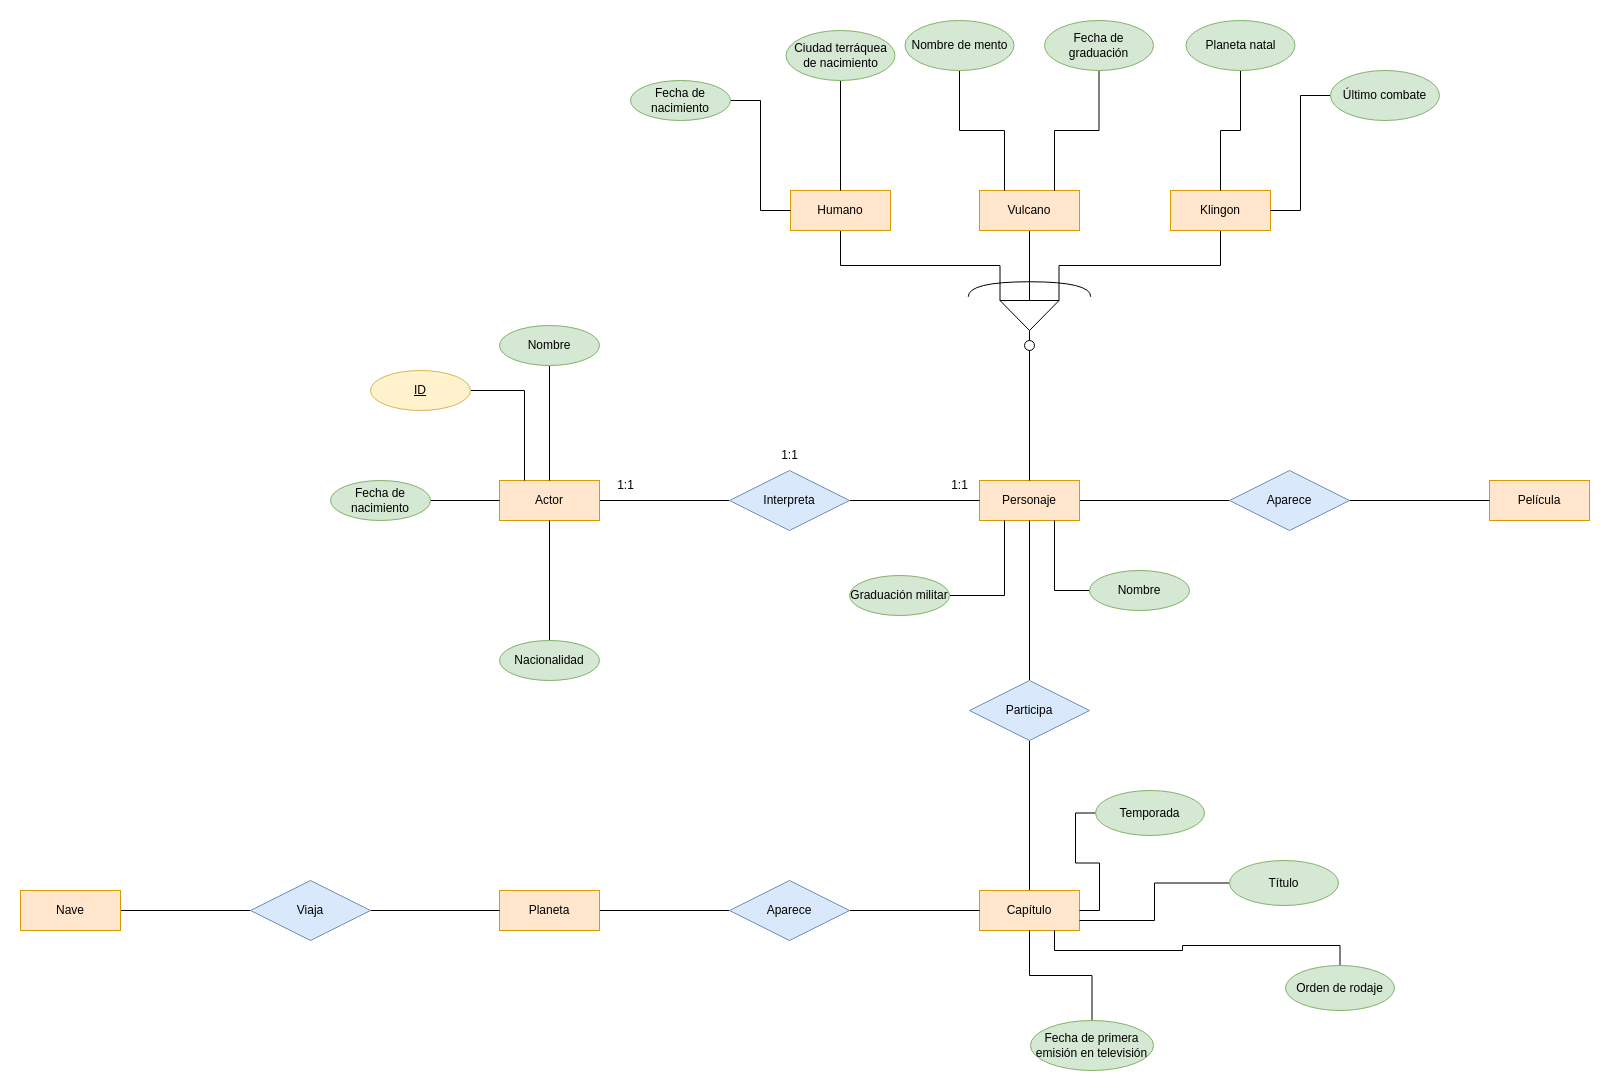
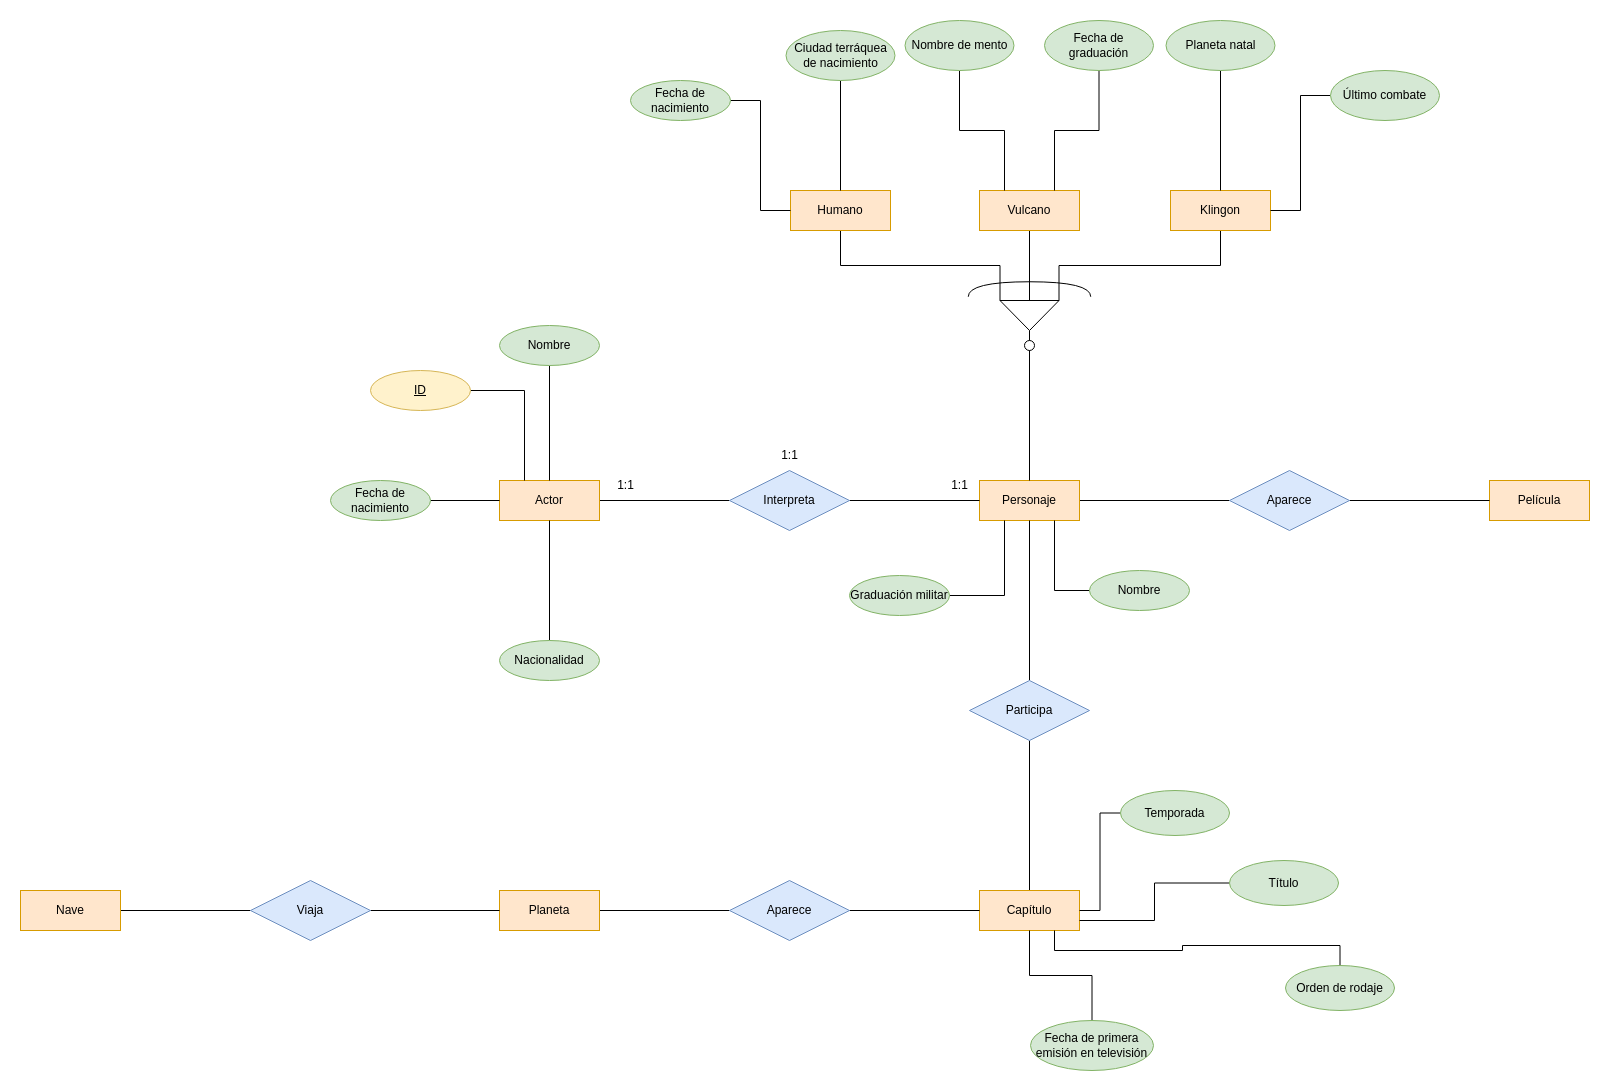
  <mxCell id="0" />
  <mxCell id="1" parent="0" />
  <mxCell id="2" style="edgeStyle=orthogonalEdgeStyle;rounded=0;orthogonalLoop=1;jettySize=auto;html=1;entryX=0;entryY=0.5;entryDx=0;entryDy=0;endArrow=none;endFill=0;" edge="1" parent="1" source="3" target="10"><mxGeometry relative="1" as="geometry" /></mxCell>
  <mxCell id="3" value="Personaje" style="whiteSpace=wrap;html=1;align=center;fillColor=#ffe6cc;strokeColor=#d79b00;" vertex="1" parent="1"><mxGeometry x="979" y="480" width="100" height="40" as="geometry" /></mxCell>
  <mxCell id="4" value="Película" style="whiteSpace=wrap;html=1;align=center;fillColor=#ffe6cc;strokeColor=#d79b00;" vertex="1" parent="1"><mxGeometry x="1489" y="480" width="100" height="40" as="geometry" /></mxCell>
  <mxCell id="5" style="edgeStyle=orthogonalEdgeStyle;rounded=0;orthogonalLoop=1;jettySize=auto;html=1;entryX=0;entryY=0.5;entryDx=0;entryDy=0;endArrow=none;endFill=0;" edge="1" parent="1" source="6" target="8"><mxGeometry relative="1" as="geometry" /></mxCell>
  <mxCell id="6" value="Actor" style="whiteSpace=wrap;html=1;align=center;fillColor=#ffe6cc;strokeColor=#d79b00;" vertex="1" parent="1"><mxGeometry x="499" y="480" width="100" height="40" as="geometry" /></mxCell>
  <mxCell id="7" style="edgeStyle=orthogonalEdgeStyle;rounded=0;orthogonalLoop=1;jettySize=auto;html=1;entryX=0;entryY=0.5;entryDx=0;entryDy=0;endArrow=none;endFill=0;" edge="1" parent="1" source="8" target="3"><mxGeometry relative="1" as="geometry" /></mxCell>
  <mxCell id="8" value="Interpreta" style="shape=rhombus;perimeter=rhombusPerimeter;whiteSpace=wrap;html=1;align=center;fillColor=#dae8fc;strokeColor=#6c8ebf;" vertex="1" parent="1"><mxGeometry x="729" y="470" width="120" height="60" as="geometry" /></mxCell>
  <mxCell id="9" style="edgeStyle=orthogonalEdgeStyle;rounded=0;orthogonalLoop=1;jettySize=auto;html=1;entryX=0;entryY=0.5;entryDx=0;entryDy=0;endArrow=none;endFill=0;" edge="1" parent="1" source="10" target="4"><mxGeometry relative="1" as="geometry" /></mxCell>
  <mxCell id="10" value="Aparece" style="shape=rhombus;perimeter=rhombusPerimeter;whiteSpace=wrap;html=1;align=center;fillColor=#dae8fc;strokeColor=#6c8ebf;" vertex="1" parent="1"><mxGeometry x="1229" y="470" width="120" height="60" as="geometry" /></mxCell>
  <mxCell id="11" style="edgeStyle=orthogonalEdgeStyle;rounded=0;orthogonalLoop=1;jettySize=auto;html=1;exitX=1;exitY=1;exitDx=0;exitDy=0;exitPerimeter=0;entryX=0.5;entryY=1;entryDx=0;entryDy=0;endArrow=none;endFill=0;" edge="1" parent="1" source="14" target="17"><mxGeometry relative="1" as="geometry" /></mxCell>
  <mxCell id="12" style="edgeStyle=orthogonalEdgeStyle;rounded=0;orthogonalLoop=1;jettySize=auto;html=1;exitX=0.5;exitY=1;exitDx=0;exitDy=0;exitPerimeter=0;entryX=0.5;entryY=1;entryDx=0;entryDy=0;endArrow=none;endFill=0;" edge="1" parent="1" source="14" target="18"><mxGeometry relative="1" as="geometry" /></mxCell>
  <mxCell id="13" style="edgeStyle=orthogonalEdgeStyle;rounded=0;orthogonalLoop=1;jettySize=auto;html=1;exitX=0;exitY=1;exitDx=0;exitDy=0;exitPerimeter=0;entryX=0.5;entryY=1;entryDx=0;entryDy=0;endArrow=none;endFill=0;" edge="1" parent="1" source="14" target="19"><mxGeometry relative="1" as="geometry" /></mxCell>
  <mxCell id="14" value="" style="verticalLabelPosition=bottom;verticalAlign=top;html=1;shape=mxgraph.basic.acute_triangle;dx=0.5;rotation=-180;" vertex="1" parent="1"><mxGeometry x="999.5" y="300" width="59" height="30" as="geometry" /></mxCell>
  <mxCell id="15" style="edgeStyle=orthogonalEdgeStyle;rounded=0;orthogonalLoop=1;jettySize=auto;html=1;entryX=0;entryY=0;entryDx=29.5;entryDy=0;entryPerimeter=0;endArrow=none;endFill=0;" edge="1" parent="1" source="3" target="14"><mxGeometry relative="1" as="geometry" /></mxCell>
  <mxCell id="16" value="" style="ellipse;whiteSpace=wrap;html=1;aspect=fixed;" vertex="1" parent="1"><mxGeometry x="1024" y="340" width="10" height="10" as="geometry" /></mxCell>
  <mxCell id="17" value="Humano" style="whiteSpace=wrap;html=1;align=center;fillColor=#ffe6cc;strokeColor=#d79b00;" vertex="1" parent="1"><mxGeometry x="790" y="190" width="100" height="40" as="geometry" /></mxCell>
  <mxCell id="18" value="Vulcano" style="whiteSpace=wrap;html=1;align=center;fillColor=#ffe6cc;strokeColor=#d79b00;" vertex="1" parent="1"><mxGeometry x="979" y="190" width="100" height="40" as="geometry" /></mxCell>
  <mxCell id="19" value="Klingon" style="whiteSpace=wrap;html=1;align=center;fillColor=#ffe6cc;strokeColor=#d79b00;" vertex="1" parent="1"><mxGeometry x="1170" y="190" width="100" height="40" as="geometry" /></mxCell>
  <mxCell id="20" value="" style="shape=requiredInterface;html=1;verticalLabelPosition=bottom;sketch=0;rotation=-90;" vertex="1" parent="1"><mxGeometry x="1021.5" y="227.5" width="15" height="122.5" as="geometry" /></mxCell>
  <mxCell id="21" value="1:1" style="text;html=1;align=center;verticalAlign=middle;resizable=0;points=[];autosize=1;strokeColor=none;fillColor=none;" vertex="1" parent="1"><mxGeometry x="605" y="470" width="40" height="30" as="geometry" /></mxCell>
  <mxCell id="22" value="1:1" style="text;html=1;align=center;verticalAlign=middle;resizable=0;points=[];autosize=1;strokeColor=none;fillColor=none;" vertex="1" parent="1"><mxGeometry x="939" y="470" width="40" height="30" as="geometry" /></mxCell>
  <mxCell id="23" value="1:1" style="text;html=1;align=center;verticalAlign=middle;resizable=0;points=[];autosize=1;strokeColor=none;fillColor=none;rotation=0;" vertex="1" parent="1"><mxGeometry x="769" y="440" width="40" height="30" as="geometry" /></mxCell>
  <mxCell id="24" style="edgeStyle=orthogonalEdgeStyle;rounded=0;orthogonalLoop=1;jettySize=auto;html=1;exitX=0.5;exitY=0;exitDx=0;exitDy=0;entryX=0.5;entryY=1;entryDx=0;entryDy=0;endArrow=none;endFill=0;" edge="1" parent="1" source="25" target="27"><mxGeometry relative="1" as="geometry" /></mxCell>
  <mxCell id="25" value="Capítulo" style="whiteSpace=wrap;html=1;align=center;fillColor=#ffe6cc;strokeColor=#d79b00;" vertex="1" parent="1"><mxGeometry x="979" y="890" width="100" height="40" as="geometry" /></mxCell>
  <mxCell id="26" style="edgeStyle=orthogonalEdgeStyle;rounded=0;orthogonalLoop=1;jettySize=auto;html=1;entryX=0.5;entryY=1;entryDx=0;entryDy=0;endArrow=none;endFill=0;" edge="1" parent="1" source="27" target="3"><mxGeometry relative="1" as="geometry" /></mxCell>
  <mxCell id="27" value="Participa" style="shape=rhombus;perimeter=rhombusPerimeter;whiteSpace=wrap;html=1;align=center;fillColor=#dae8fc;strokeColor=#6c8ebf;" vertex="1" parent="1"><mxGeometry x="969" y="680" width="120" height="60" as="geometry" /></mxCell>
  <mxCell id="28" style="edgeStyle=orthogonalEdgeStyle;rounded=0;orthogonalLoop=1;jettySize=auto;html=1;entryX=0;entryY=0.5;entryDx=0;entryDy=0;endArrow=none;endFill=0;" edge="1" parent="1" source="30" target="25"><mxGeometry relative="1" as="geometry" /></mxCell>
  <mxCell id="29" style="edgeStyle=orthogonalEdgeStyle;rounded=0;orthogonalLoop=1;jettySize=auto;html=1;entryX=1;entryY=0.5;entryDx=0;entryDy=0;endArrow=none;endFill=0;" edge="1" parent="1" source="30" target="31"><mxGeometry relative="1" as="geometry" /></mxCell>
  <mxCell id="30" value="Aparece" style="shape=rhombus;perimeter=rhombusPerimeter;whiteSpace=wrap;html=1;align=center;fillColor=#dae8fc;strokeColor=#6c8ebf;" vertex="1" parent="1"><mxGeometry x="729" y="880" width="120" height="60" as="geometry" /></mxCell>
  <mxCell id="31" value="Planeta" style="whiteSpace=wrap;html=1;align=center;fillColor=#ffe6cc;strokeColor=#d79b00;" vertex="1" parent="1"><mxGeometry x="499" y="890" width="100" height="40" as="geometry" /></mxCell>
  <mxCell id="32" style="edgeStyle=orthogonalEdgeStyle;rounded=0;orthogonalLoop=1;jettySize=auto;html=1;entryX=0;entryY=0.5;entryDx=0;entryDy=0;endArrow=none;endFill=0;" edge="1" parent="1" source="33" target="35"><mxGeometry relative="1" as="geometry" /></mxCell>
  <mxCell id="33" value="Nave" style="whiteSpace=wrap;html=1;align=center;fillColor=#ffe6cc;strokeColor=#d79b00;" vertex="1" parent="1"><mxGeometry x="20" y="890" width="100" height="40" as="geometry" /></mxCell>
  <mxCell id="34" style="edgeStyle=orthogonalEdgeStyle;rounded=0;orthogonalLoop=1;jettySize=auto;html=1;entryX=0;entryY=0.5;entryDx=0;entryDy=0;endArrow=none;endFill=0;" edge="1" parent="1" source="35" target="31"><mxGeometry relative="1" as="geometry" /></mxCell>
  <mxCell id="35" value="Viaja" style="shape=rhombus;perimeter=rhombusPerimeter;whiteSpace=wrap;html=1;align=center;fillColor=#dae8fc;strokeColor=#6c8ebf;" vertex="1" parent="1"><mxGeometry x="250" y="880" width="120" height="60" as="geometry" /></mxCell>
  <mxCell id="36" style="edgeStyle=orthogonalEdgeStyle;rounded=0;orthogonalLoop=1;jettySize=auto;html=1;entryX=0.5;entryY=0;entryDx=0;entryDy=0;endArrow=none;endFill=0;" edge="1" parent="1" source="37" target="6"><mxGeometry relative="1" as="geometry" /></mxCell>
  <mxCell id="37" value="Nombre" style="ellipse;whiteSpace=wrap;html=1;align=center;fillColor=#d5e8d4;strokeColor=#82b366;" vertex="1" parent="1"><mxGeometry x="499" y="325" width="100" height="40" as="geometry" /></mxCell>
  <mxCell id="38" style="edgeStyle=orthogonalEdgeStyle;rounded=0;orthogonalLoop=1;jettySize=auto;html=1;entryX=0;entryY=0.5;entryDx=0;entryDy=0;endArrow=none;endFill=0;" edge="1" parent="1" source="39" target="6"><mxGeometry relative="1" as="geometry" /></mxCell>
  <mxCell id="39" value="Fecha de nacimiento" style="ellipse;whiteSpace=wrap;html=1;align=center;fillColor=#d5e8d4;strokeColor=#82b366;" vertex="1" parent="1"><mxGeometry x="330" y="480" width="100" height="40" as="geometry" /></mxCell>
  <mxCell id="40" style="edgeStyle=orthogonalEdgeStyle;rounded=0;orthogonalLoop=1;jettySize=auto;html=1;entryX=0.5;entryY=1;entryDx=0;entryDy=0;endArrow=none;endFill=0;" edge="1" parent="1" source="41" target="6"><mxGeometry relative="1" as="geometry" /></mxCell>
  <mxCell id="41" value="Nacionalidad" style="ellipse;whiteSpace=wrap;html=1;align=center;fillColor=#d5e8d4;strokeColor=#82b366;" vertex="1" parent="1"><mxGeometry x="499" y="640" width="100" height="40" as="geometry" /></mxCell>
  <mxCell id="42" style="edgeStyle=orthogonalEdgeStyle;rounded=0;orthogonalLoop=1;jettySize=auto;html=1;exitX=1;exitY=0.5;exitDx=0;exitDy=0;entryX=0.25;entryY=0;entryDx=0;entryDy=0;endArrow=none;endFill=0;" edge="1" parent="1" source="43" target="6"><mxGeometry relative="1" as="geometry" /></mxCell>
  <mxCell id="43" value="ID" style="ellipse;whiteSpace=wrap;html=1;align=center;fontStyle=4;fillColor=#fff2cc;strokeColor=#d6b656;" vertex="1" parent="1"><mxGeometry x="370" y="370" width="100" height="40" as="geometry" /></mxCell>
  <mxCell id="44" style="edgeStyle=orthogonalEdgeStyle;rounded=0;orthogonalLoop=1;jettySize=auto;html=1;entryX=0.75;entryY=1;entryDx=0;entryDy=0;endArrow=none;endFill=0;" edge="1" parent="1" source="45" target="3"><mxGeometry relative="1" as="geometry" /></mxCell>
  <mxCell id="45" value="Nombre" style="ellipse;whiteSpace=wrap;html=1;align=center;fillColor=#d5e8d4;strokeColor=#82b366;" vertex="1" parent="1"><mxGeometry x="1089" y="570" width="100" height="40" as="geometry" /></mxCell>
  <mxCell id="46" style="edgeStyle=orthogonalEdgeStyle;rounded=0;orthogonalLoop=1;jettySize=auto;html=1;entryX=0.25;entryY=1;entryDx=0;entryDy=0;endArrow=none;endFill=0;" edge="1" parent="1" source="47" target="3"><mxGeometry relative="1" as="geometry" /></mxCell>
  <mxCell id="47" value="Graduación militar" style="ellipse;whiteSpace=wrap;html=1;align=center;fillColor=#d5e8d4;strokeColor=#82b366;" vertex="1" parent="1"><mxGeometry x="849" y="575" width="100" height="40" as="geometry" /></mxCell>
  <mxCell id="48" style="edgeStyle=orthogonalEdgeStyle;rounded=0;orthogonalLoop=1;jettySize=auto;html=1;entryX=0;entryY=0.5;entryDx=0;entryDy=0;endArrow=none;endFill=0;" edge="1" parent="1" source="49" target="17"><mxGeometry relative="1" as="geometry" /></mxCell>
  <mxCell id="49" value="Fecha de nacimiento" style="ellipse;whiteSpace=wrap;html=1;align=center;fillColor=#d5e8d4;strokeColor=#82b366;" vertex="1" parent="1"><mxGeometry y="80" width="100" height="40" as="geometry" x="630" /></mxCell>
  <mxCell id="50" style="edgeStyle=orthogonalEdgeStyle;rounded=0;orthogonalLoop=1;jettySize=auto;html=1;exitX=0.5;exitY=1;exitDx=0;exitDy=0;entryX=0.5;entryY=0;entryDx=0;entryDy=0;endArrow=none;endFill=0;" edge="1" parent="1" source="51" target="17"><mxGeometry relative="1" as="geometry" /></mxCell>
  <mxCell id="51" value="Ciudad terráquea de nacimiento" style="ellipse;whiteSpace=wrap;html=1;align=center;fillColor=#d5e8d4;strokeColor=#82b366;" vertex="1" parent="1"><mxGeometry x="785.5" y="30" width="109" height="50" as="geometry" /></mxCell>
  <mxCell id="52" style="edgeStyle=orthogonalEdgeStyle;rounded=0;orthogonalLoop=1;jettySize=auto;html=1;entryX=0.25;entryY=0;entryDx=0;entryDy=0;endArrow=none;endFill=0;" edge="1" parent="1" source="53" target="18"><mxGeometry relative="1" as="geometry" /></mxCell>
  <mxCell id="53" value="Nombre de mento" style="ellipse;whiteSpace=wrap;html=1;align=center;fillColor=#d5e8d4;strokeColor=#82b366;" vertex="1" parent="1"><mxGeometry x="904.5" y="20" width="109" height="50" as="geometry" /></mxCell>
  <mxCell id="54" style="edgeStyle=orthogonalEdgeStyle;rounded=0;orthogonalLoop=1;jettySize=auto;html=1;entryX=0.75;entryY=0;entryDx=0;entryDy=0;endArrow=none;endFill=0;" edge="1" parent="1" source="55" target="18"><mxGeometry relative="1" as="geometry" /></mxCell>
  <mxCell id="55" value="Fecha de graduación" style="ellipse;whiteSpace=wrap;html=1;align=center;fillColor=#d5e8d4;strokeColor=#82b366;" vertex="1" parent="1"><mxGeometry x="1044" y="20" width="109" height="50" as="geometry" /></mxCell>
  <mxCell id="56" style="edgeStyle=orthogonalEdgeStyle;rounded=0;orthogonalLoop=1;jettySize=auto;html=1;entryX=0.5;entryY=0;entryDx=0;entryDy=0;endArrow=none;endFill=0;" edge="1" parent="1" source="57" target="19"><mxGeometry relative="1" as="geometry" /></mxCell>
- <mxCell id="57" value="Planeta natal" style="ellipse;whiteSpace=wrap;html=1;align=center;fillColor=#d5e8d4;strokeColor=#82b366;" vertex="1" parent="1"><mxGeometry x="1185.5" y="20" width="109" height="50" as="geometry" /></mxCell>
+ <mxCell id="57" value="Planeta natal" style="ellipse;whiteSpace=wrap;html=1;align=center;fillColor=#d5e8d4;strokeColor=#82b366;" vertex="1" parent="1"><mxGeometry x="1165.5" y="20" width="109" height="50" as="geometry" /></mxCell>
  <mxCell id="58" style="edgeStyle=orthogonalEdgeStyle;rounded=0;orthogonalLoop=1;jettySize=auto;html=1;entryX=1;entryY=0.5;entryDx=0;entryDy=0;endArrow=none;endFill=0;" edge="1" parent="1" source="59" target="19"><mxGeometry relative="1" as="geometry" /></mxCell>
  <mxCell id="59" value="Último combate" style="ellipse;whiteSpace=wrap;html=1;align=center;fillColor=#d5e8d4;strokeColor=#82b366;" vertex="1" parent="1"><mxGeometry x="1330" y="70" width="109" height="50" as="geometry" /></mxCell>
  <mxCell id="60" style="edgeStyle=orthogonalEdgeStyle;rounded=0;orthogonalLoop=1;jettySize=auto;html=1;entryX=1;entryY=0.5;entryDx=0;entryDy=0;endArrow=none;endFill=0;" edge="1" parent="1" source="61" target="25"><mxGeometry relative="1" as="geometry" /></mxCell>
- <mxCell id="61" value="Temporada" style="ellipse;whiteSpace=wrap;html=1;align=center;fillColor=#d5e8d4;strokeColor=#82b366;" vertex="1" parent="1"><mxGeometry x="1095" y="790" width="109" height="45" as="geometry" /></mxCell>
+ <mxCell id="61" value="Temporada" style="ellipse;whiteSpace=wrap;html=1;align=center;fillColor=#d5e8d4;strokeColor=#82b366;" vertex="1" parent="1"><mxGeometry x="1120" y="790" width="109" height="45" as="geometry" /></mxCell>
  <mxCell id="62" style="edgeStyle=orthogonalEdgeStyle;rounded=0;orthogonalLoop=1;jettySize=auto;html=1;entryX=1;entryY=0.75;entryDx=0;entryDy=0;endArrow=none;endFill=0;" edge="1" parent="1" source="63" target="25"><mxGeometry relative="1" as="geometry" /></mxCell>
  <mxCell id="63" value="Título" style="ellipse;whiteSpace=wrap;html=1;align=center;fillColor=#d5e8d4;strokeColor=#82b366;" vertex="1" parent="1"><mxGeometry x="1229" y="860" width="109" height="45" as="geometry" /></mxCell>
  <mxCell id="64" style="edgeStyle=orthogonalEdgeStyle;rounded=0;orthogonalLoop=1;jettySize=auto;html=1;entryX=0.75;entryY=1;entryDx=0;entryDy=0;endArrow=none;endFill=0;exitX=0.5;exitY=0;exitDx=0;exitDy=0;" edge="1" parent="1" source="65" target="25"><mxGeometry relative="1" as="geometry"><mxPoint x="1004" y="1030" as="sourcePoint" /></mxGeometry></mxCell>
  <mxCell id="65" value="Orden de rodaje" style="ellipse;whiteSpace=wrap;html=1;align=center;fillColor=#d5e8d4;strokeColor=#82b366;" vertex="1" parent="1"><mxGeometry x="1285" y="965" width="109" height="45" as="geometry" /></mxCell>
  <mxCell id="66" style="edgeStyle=orthogonalEdgeStyle;rounded=0;orthogonalLoop=1;jettySize=auto;html=1;entryX=0.5;entryY=1;entryDx=0;entryDy=0;endArrow=none;endFill=0;" edge="1" parent="1" source="67" target="25"><mxGeometry relative="1" as="geometry" /></mxCell>
  <mxCell id="67" value="Fecha de primera emisión en televisión" style="ellipse;whiteSpace=wrap;html=1;align=center;fillColor=#d5e8d4;strokeColor=#82b366;" vertex="1" parent="1"><mxGeometry x="1030" y="1020" width="123" height="50" as="geometry" /></mxCell>
